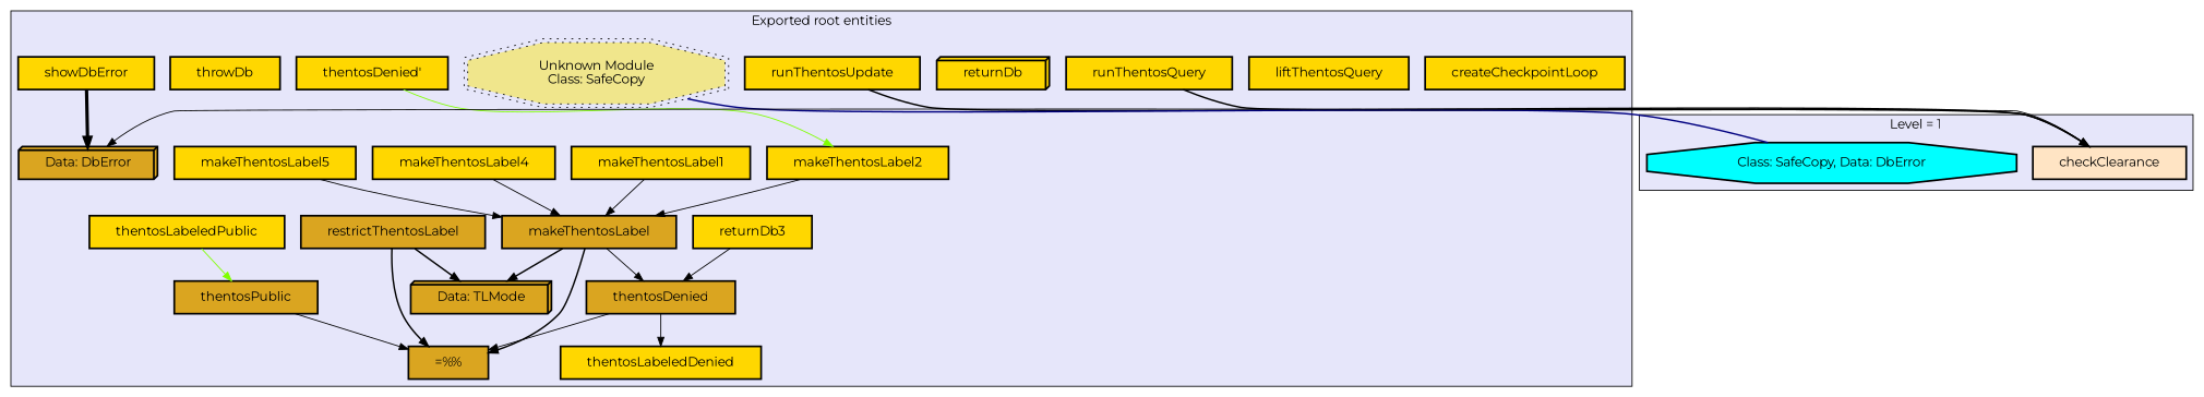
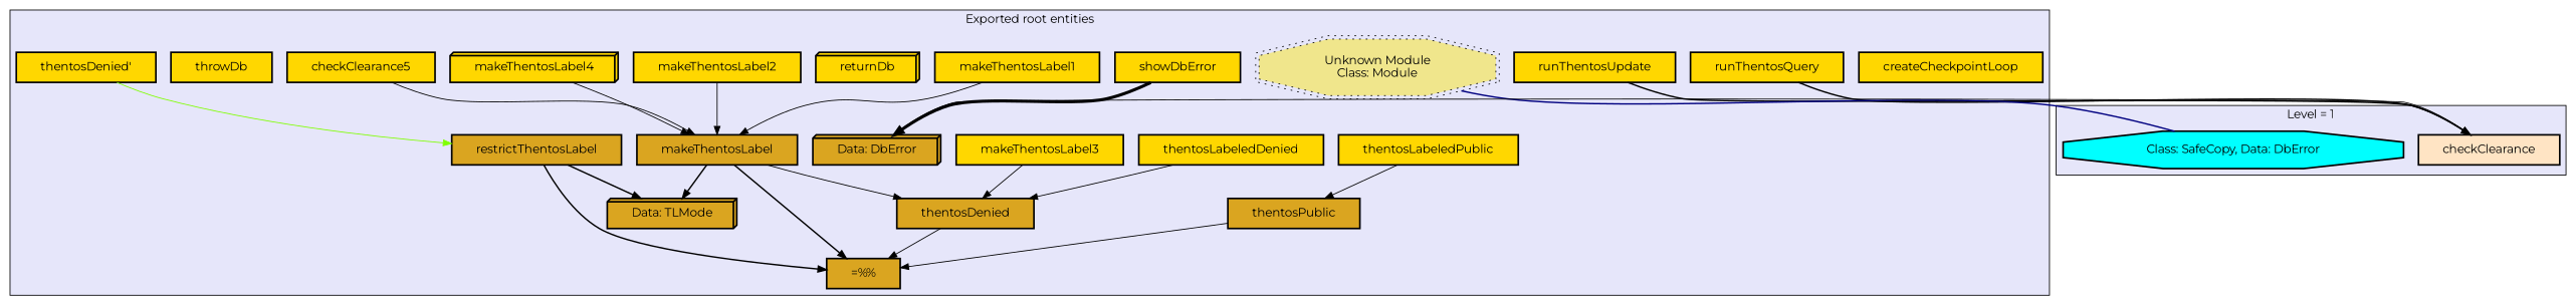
  digraph {
    fontname=Montserrat
    node [fillcolor=gold fontname=Montserrat margin="0.4,0.1" shape=box style="filled,bold"]
    edge [color=black fontname=Montserrat penwidth=1]
    n1 [fillcolor=goldenrod label="=%%"]
    n2 [fillcolor=goldenrod label="Data: DbError" shape=box3d]
    n3 [fillcolor=goldenrod label="Data: TLMode" shape=box3d]
    n4 [label=createCheckpointLoop]
-   n5 [label=liftThentosQuery]
    n6 [fillcolor=goldenrod label=makeThentosLabel]
    n7 [label=makeThentosLabel1]
    n8 [label=makeThentosLabel2]
-   n9 [label=returnDb3]
-   n10 [label=makeThentosLabel4]
-   n11 [label=makeThentosLabel5]
+   n9 [label=makeThentosLabel3]
+   n10 [label=makeThentosLabel4 shape=box3d]
+   n11 [label=checkClearance5]
    n12 [fillcolor=goldenrod label=restrictThentosLabel]
    n13 [label="thentosDenied'"]
    n14 [label=returnDb shape=box3d]
    n15 [label=runThentosQuery]
    n16 [label=runThentosUpdate]
    n17 [label=showDbError]
    n18 [fillcolor=goldenrod label=thentosDenied]
    n19 [label=thentosLabeledDenied]
    n20 [label=thentosLabeledPublic]
    n21 [fillcolor=goldenrod label=thentosPublic]
    n22 [label=throwDb]
-   n23 [fillcolor=khaki label="Unknown Module\nClass: SafeCopy" shape=doubleoctagon style="filled,dotted"]
+   n23 [fillcolor=khaki label="Unknown Module\nClass: Module" shape=doubleoctagon style="filled,dotted"]
    n24 [fillcolor=bisque label=checkClearance]
    n25 [fillcolor=cyan label="Class: SafeCopy, Data: DbError" shape=octagon]
    subgraph cluster_1 {
      fillcolor=lavender
      label="Exported root entities"
      style=filled
      n1
      n2
      n3
      n4
-     n5
      n6
      n7
      n8
      n9
      n10
      n11
      n12
      n13
      n14
      n15
      n16
      n17
      n18
      n19
      n20
      n21
      n22
      n23
    }
    subgraph cluster_2 {
      fillcolor=lavender
      label="Level = 1"
      style=filled
      n24
      n25
    }
    n6 -> n1 [penwidth=1.6931471805599454]
    n6 -> n3 [penwidth=1.6931471805599454]
    n6 -> n18
    n7 -> n6
    n8 -> n6
    n9 -> n18
    n10 -> n6
    n11 -> n6
    n12 -> n1 [penwidth=1.6931471805599454]
    n12 -> n3 [penwidth=1.6931471805599454]
-   n13 -> n8 [color=chartreuse]
+   n13 -> n12 [color=chartreuse]
    n15 -> n24 [penwidth=1.6931471805599454]
    n16 -> n24 [penwidth=1.6931471805599454]
    n17 -> n2 [penwidth=3.70805020110221]
    n18 -> n1
-   n18 -> n19
-   n20 -> n21 [color=chartreuse]
+   n19 -> n18
+   n20 -> n21
    n21 -> n1
    n23 -> n25 [color=navy dir=none penwidth=1.6931471805599454]
    n24 -> n2
  }
